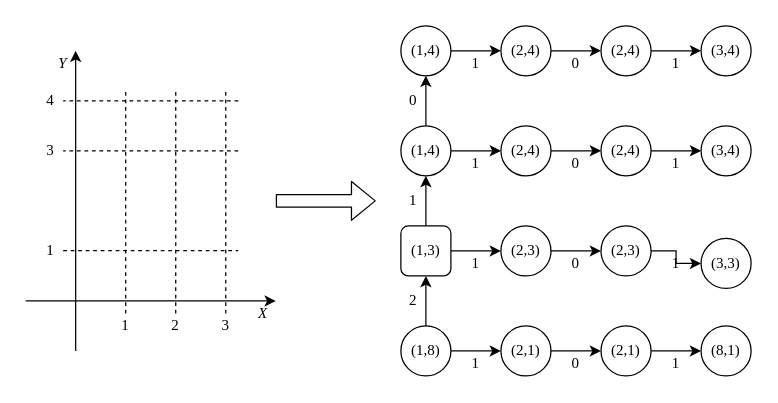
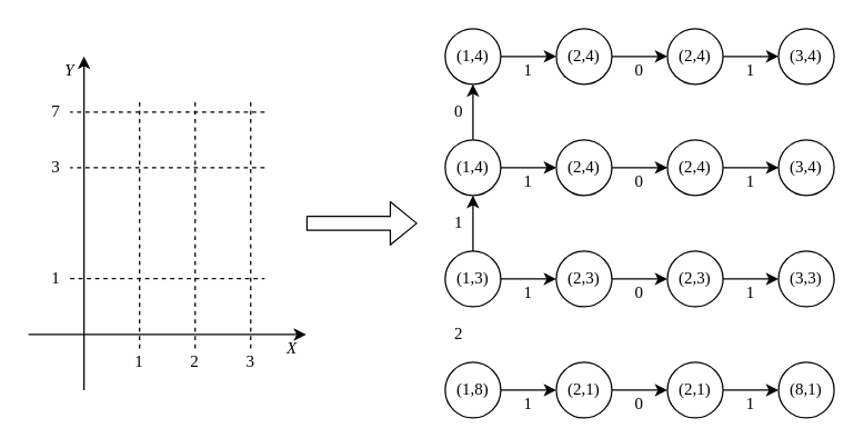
  <mxCell id="0" />
  <mxCell id="1" parent="0" />
  <mxCell id="2" value="" style="endArrow=classic;html=1;" edge="1" parent="1"><mxGeometry width="50" height="50" relative="1" as="geometry"><mxPoint x="60" y="280" as="sourcePoint" /><mxPoint x="60" y="40" as="targetPoint" /></mxGeometry></mxCell>
  <mxCell id="3" value="" style="endArrow=classic;html=1;" edge="1" parent="1"><mxGeometry width="50" height="50" relative="1" as="geometry"><mxPoint x="20" y="240" as="sourcePoint" /><mxPoint x="220" y="240" as="targetPoint" /></mxGeometry></mxCell>
  <mxCell id="4" value="" style="shape=flexArrow;endArrow=classic;html=1;" edge="1" parent="1"><mxGeometry width="50" height="50" relative="1" as="geometry"><mxPoint x="220" y="160" as="sourcePoint" /><mxPoint x="300" y="160" as="targetPoint" /></mxGeometry></mxCell>
- <mxCell id="5" style="edgeStyle=orthogonalEdgeStyle;rounded=0;orthogonalLoop=1;jettySize=auto;html=1;exitX=0.5;exitY=0;exitDx=0;exitDy=0;entryX=0.5;entryY=1;entryDx=0;entryDy=0;" edge="1" parent="1" source="7" target="15"><mxGeometry relative="1" as="geometry" /></mxCell>
  <mxCell id="6" style="edgeStyle=orthogonalEdgeStyle;rounded=0;orthogonalLoop=1;jettySize=auto;html=1;exitX=1;exitY=0.5;exitDx=0;exitDy=0;entryX=0;entryY=0.5;entryDx=0;entryDy=0;" edge="1" parent="1" source="7" target="9"><mxGeometry relative="1" as="geometry" /></mxCell>
  <mxCell id="7" value="&lt;p&gt;(1,8)&lt;/p&gt;" style="ellipse;whiteSpace=wrap;html=1;aspect=fixed;fontFamily=Times New Roman;" vertex="1" parent="1"><mxGeometry x="320" y="260" width="40" height="40" as="geometry" /></mxCell>
  <mxCell id="8" style="edgeStyle=orthogonalEdgeStyle;rounded=0;orthogonalLoop=1;jettySize=auto;html=1;exitX=1;exitY=0.5;exitDx=0;exitDy=0;entryX=0;entryY=0.5;entryDx=0;entryDy=0;" edge="1" parent="1" source="9" target="11"><mxGeometry relative="1" as="geometry" /></mxCell>
  <mxCell id="9" value="&lt;span&gt;(2,1)&lt;/span&gt;" style="ellipse;whiteSpace=wrap;html=1;aspect=fixed;fontFamily=Times New Roman;" vertex="1" parent="1"><mxGeometry x="400" y="260" width="40" height="40" as="geometry" /></mxCell>
  <mxCell id="10" style="edgeStyle=orthogonalEdgeStyle;rounded=0;orthogonalLoop=1;jettySize=auto;html=1;exitX=1;exitY=0.5;exitDx=0;exitDy=0;entryX=0;entryY=0.5;entryDx=0;entryDy=0;" edge="1" parent="1" source="11" target="12"><mxGeometry relative="1" as="geometry" /></mxCell>
  <mxCell id="11" value="&lt;span&gt;(2,1)&lt;/span&gt;" style="ellipse;whiteSpace=wrap;html=1;aspect=fixed;fontFamily=Times New Roman;" vertex="1" parent="1"><mxGeometry x="480" y="260" width="40" height="40" as="geometry" /></mxCell>
  <mxCell id="12" value="&lt;span&gt;(8,1)&lt;/span&gt;" style="ellipse;whiteSpace=wrap;html=1;aspect=fixed;fontFamily=Times New Roman;" vertex="1" parent="1"><mxGeometry x="560" y="260" width="40" height="40" as="geometry" /></mxCell>
  <mxCell id="13" style="edgeStyle=orthogonalEdgeStyle;rounded=0;orthogonalLoop=1;jettySize=auto;html=1;exitX=1;exitY=0.5;exitDx=0;exitDy=0;entryX=0;entryY=0.5;entryDx=0;entryDy=0;" edge="1" parent="1" source="15" target="17"><mxGeometry relative="1" as="geometry" /></mxCell>
  <mxCell id="14" style="edgeStyle=orthogonalEdgeStyle;rounded=0;orthogonalLoop=1;jettySize=auto;html=1;exitX=0.5;exitY=0;exitDx=0;exitDy=0;entryX=0.5;entryY=1;entryDx=0;entryDy=0;" edge="1" parent="1" source="15" target="23"><mxGeometry relative="1" as="geometry" /></mxCell>
- <mxCell id="15" value="&lt;span&gt;(1,3)&lt;/span&gt;" style="whiteSpace=wrap;html=1;aspect=fixed;fontFamily=Times New Roman;rounded=1;" vertex="1" parent="1"><mxGeometry x="320" y="180" width="40" height="40" as="geometry" /></mxCell>
+ <mxCell id="15" value="&lt;span&gt;(1,3)&lt;/span&gt;" style="ellipse;whiteSpace=wrap;html=1;aspect=fixed;fontFamily=Times New Roman;" vertex="1" parent="1"><mxGeometry x="320" y="180" width="40" height="40" as="geometry" /></mxCell>
  <mxCell id="16" style="edgeStyle=orthogonalEdgeStyle;rounded=0;orthogonalLoop=1;jettySize=auto;html=1;exitX=1;exitY=0.5;exitDx=0;exitDy=0;entryX=0;entryY=0.5;entryDx=0;entryDy=0;" edge="1" parent="1" source="17" target="19"><mxGeometry relative="1" as="geometry" /></mxCell>
  <mxCell id="17" value="&lt;span&gt;(2,3)&lt;/span&gt;" style="ellipse;whiteSpace=wrap;html=1;aspect=fixed;fontFamily=Times New Roman;" vertex="1" parent="1"><mxGeometry x="400" y="180" width="40" height="40" as="geometry" /></mxCell>
  <mxCell id="18" style="edgeStyle=orthogonalEdgeStyle;rounded=0;orthogonalLoop=1;jettySize=auto;html=1;exitX=1;exitY=0.5;exitDx=0;exitDy=0;entryX=0;entryY=0.5;entryDx=0;entryDy=0;" edge="1" parent="1" source="19" target="20"><mxGeometry relative="1" as="geometry" /></mxCell>
  <mxCell id="19" value="&lt;span&gt;(2,3)&lt;/span&gt;" style="ellipse;whiteSpace=wrap;html=1;aspect=fixed;fontFamily=Times New Roman;" vertex="1" parent="1"><mxGeometry x="480" y="180" width="40" height="40" as="geometry" /></mxCell>
- <mxCell id="20" value="&lt;span&gt;(3,3)&lt;/span&gt;" style="ellipse;whiteSpace=wrap;html=1;aspect=fixed;fontFamily=Times New Roman;" vertex="1" parent="1"><mxGeometry x="560" y="190" width="40" height="40" as="geometry" /></mxCell>
+ <mxCell id="20" value="&lt;span&gt;(3,3)&lt;/span&gt;" style="ellipse;whiteSpace=wrap;html=1;aspect=fixed;fontFamily=Times New Roman;" vertex="1" parent="1"><mxGeometry x="560" y="180" width="40" height="40" as="geometry" /></mxCell>
  <mxCell id="21" style="edgeStyle=orthogonalEdgeStyle;rounded=0;orthogonalLoop=1;jettySize=auto;html=1;exitX=0.5;exitY=0;exitDx=0;exitDy=0;entryX=0.5;entryY=1;entryDx=0;entryDy=0;" edge="1" parent="1" source="23" target="30"><mxGeometry relative="1" as="geometry" /></mxCell>
  <mxCell id="22" style="edgeStyle=orthogonalEdgeStyle;rounded=0;orthogonalLoop=1;jettySize=auto;html=1;exitX=1;exitY=0.5;exitDx=0;exitDy=0;entryX=0;entryY=0.5;entryDx=0;entryDy=0;" edge="1" parent="1" source="23" target="25"><mxGeometry relative="1" as="geometry" /></mxCell>
  <mxCell id="23" value="&lt;span&gt;(1,4)&lt;/span&gt;" style="ellipse;whiteSpace=wrap;html=1;aspect=fixed;fontFamily=Times New Roman;" vertex="1" parent="1"><mxGeometry x="320" y="100" width="40" height="40" as="geometry" /></mxCell>
  <mxCell id="24" style="edgeStyle=orthogonalEdgeStyle;rounded=0;orthogonalLoop=1;jettySize=auto;html=1;exitX=1;exitY=0.5;exitDx=0;exitDy=0;entryX=0;entryY=0.5;entryDx=0;entryDy=0;" edge="1" parent="1" source="25" target="27"><mxGeometry relative="1" as="geometry" /></mxCell>
  <mxCell id="25" value="&lt;span&gt;(2,4)&lt;/span&gt;" style="ellipse;whiteSpace=wrap;html=1;aspect=fixed;fontFamily=Times New Roman;" vertex="1" parent="1"><mxGeometry x="400" y="100" width="40" height="40" as="geometry" /></mxCell>
  <mxCell id="26" style="edgeStyle=orthogonalEdgeStyle;rounded=0;orthogonalLoop=1;jettySize=auto;html=1;exitX=1;exitY=0.5;exitDx=0;exitDy=0;entryX=0;entryY=0.5;entryDx=0;entryDy=0;" edge="1" parent="1" source="27" target="28"><mxGeometry relative="1" as="geometry" /></mxCell>
  <mxCell id="27" value="&lt;span&gt;(2,4)&lt;/span&gt;" style="ellipse;whiteSpace=wrap;html=1;aspect=fixed;fontFamily=Times New Roman;" vertex="1" parent="1"><mxGeometry x="480" y="100" width="40" height="40" as="geometry" /></mxCell>
  <mxCell id="28" value="&lt;span&gt;(3,4)&lt;br&gt;&lt;/span&gt;" style="ellipse;whiteSpace=wrap;html=1;aspect=fixed;fontFamily=Times New Roman;" vertex="1" parent="1"><mxGeometry x="560" y="100" width="40" height="40" as="geometry" /></mxCell>
  <mxCell id="29" style="edgeStyle=orthogonalEdgeStyle;rounded=0;orthogonalLoop=1;jettySize=auto;html=1;exitX=1;exitY=0.5;exitDx=0;exitDy=0;entryX=0;entryY=0.5;entryDx=0;entryDy=0;" edge="1" parent="1" source="30" target="32"><mxGeometry relative="1" as="geometry" /></mxCell>
  <mxCell id="30" value="&lt;span&gt;(1,4)&lt;/span&gt;" style="ellipse;whiteSpace=wrap;html=1;aspect=fixed;fontFamily=Times New Roman;" vertex="1" parent="1"><mxGeometry x="320" y="20" width="40" height="40" as="geometry" /></mxCell>
  <mxCell id="31" style="edgeStyle=orthogonalEdgeStyle;rounded=0;orthogonalLoop=1;jettySize=auto;html=1;exitX=1;exitY=0.5;exitDx=0;exitDy=0;entryX=0;entryY=0.5;entryDx=0;entryDy=0;" edge="1" parent="1" source="32" target="34"><mxGeometry relative="1" as="geometry" /></mxCell>
  <mxCell id="32" value="&lt;span&gt;(2,4)&lt;/span&gt;" style="ellipse;whiteSpace=wrap;html=1;aspect=fixed;fontFamily=Times New Roman;" vertex="1" parent="1"><mxGeometry x="400" y="20" width="40" height="40" as="geometry" /></mxCell>
  <mxCell id="33" style="edgeStyle=orthogonalEdgeStyle;rounded=0;orthogonalLoop=1;jettySize=auto;html=1;exitX=1;exitY=0.5;exitDx=0;exitDy=0;entryX=0;entryY=0.5;entryDx=0;entryDy=0;" edge="1" parent="1" source="34" target="35"><mxGeometry relative="1" as="geometry" /></mxCell>
  <mxCell id="34" value="&lt;span&gt;(2,4)&lt;/span&gt;" style="ellipse;whiteSpace=wrap;html=1;aspect=fixed;fontFamily=Times New Roman;" vertex="1" parent="1"><mxGeometry x="480" y="20" width="40" height="40" as="geometry" /></mxCell>
  <mxCell id="35" value="&lt;span&gt;(3,4)&lt;/span&gt;" style="ellipse;whiteSpace=wrap;html=1;aspect=fixed;fontFamily=Times New Roman;" vertex="1" parent="1"><mxGeometry x="560" y="20" width="40" height="40" as="geometry" /></mxCell>
  <mxCell id="36" value="" style="endArrow=none;dashed=1;html=1;" edge="1" parent="1"><mxGeometry width="50" height="50" relative="1" as="geometry"><mxPoint x="100" y="250" as="sourcePoint" /><mxPoint x="100" y="70" as="targetPoint" /></mxGeometry></mxCell>
  <mxCell id="37" value="" style="endArrow=none;dashed=1;html=1;" edge="1" parent="1"><mxGeometry width="50" height="50" relative="1" as="geometry"><mxPoint x="140" y="250" as="sourcePoint" /><mxPoint x="140" y="70" as="targetPoint" /></mxGeometry></mxCell>
  <mxCell id="38" value="" style="endArrow=none;dashed=1;html=1;" edge="1" parent="1"><mxGeometry width="50" height="50" relative="1" as="geometry"><mxPoint x="180" y="250" as="sourcePoint" /><mxPoint x="180" y="70" as="targetPoint" /></mxGeometry></mxCell>
  <mxCell id="39" value="" style="endArrow=none;dashed=1;html=1;" edge="1" parent="1"><mxGeometry width="50" height="50" relative="1" as="geometry"><mxPoint x="50" y="199.83" as="sourcePoint" /><mxPoint x="190" y="199.83" as="targetPoint" /></mxGeometry></mxCell>
  <mxCell id="40" value="" style="endArrow=none;dashed=1;html=1;" edge="1" parent="1"><mxGeometry width="50" height="50" relative="1" as="geometry"><mxPoint x="190" y="120" as="sourcePoint" /><mxPoint x="50" y="120" as="targetPoint" /></mxGeometry></mxCell>
  <mxCell id="41" value="" style="endArrow=none;dashed=1;html=1;" edge="1" parent="1"><mxGeometry width="50" height="50" relative="1" as="geometry"><mxPoint x="190" y="80" as="sourcePoint" /><mxPoint x="50" y="80" as="targetPoint" /></mxGeometry></mxCell>
  <mxCell id="42" value="X" style="text;html=1;strokeColor=none;fillColor=none;align=center;verticalAlign=middle;whiteSpace=wrap;rounded=0;fontFamily=Times New Roman;fontStyle=2" vertex="1" parent="1"><mxGeometry x="200" y="240" width="20" height="20" as="geometry" /></mxCell>
  <mxCell id="43" value="Y" style="text;html=1;strokeColor=none;fillColor=none;align=center;verticalAlign=middle;whiteSpace=wrap;rounded=0;fontFamily=Times New Roman;fontStyle=2" vertex="1" parent="1"><mxGeometry x="40" y="40" width="20" height="20" as="geometry" /></mxCell>
  <mxCell id="44" value="1" style="text;html=1;strokeColor=none;fillColor=none;align=center;verticalAlign=middle;whiteSpace=wrap;rounded=0;fontFamily=Times New Roman;fontStyle=0" vertex="1" parent="1"><mxGeometry x="90" y="250" width="20" height="20" as="geometry" /></mxCell>
  <mxCell id="45" value="3" style="text;html=1;strokeColor=none;fillColor=none;align=center;verticalAlign=middle;whiteSpace=wrap;rounded=0;fontFamily=Times New Roman;fontStyle=0" vertex="1" parent="1"><mxGeometry x="170" y="250" width="20" height="20" as="geometry" /></mxCell>
  <mxCell id="46" value="1" style="text;html=1;strokeColor=none;fillColor=none;align=center;verticalAlign=middle;whiteSpace=wrap;rounded=0;fontFamily=Times New Roman;fontStyle=0" vertex="1" parent="1"><mxGeometry x="30" y="190" width="20" height="20" as="geometry" /></mxCell>
  <mxCell id="47" value="3" style="text;html=1;strokeColor=none;fillColor=none;align=center;verticalAlign=middle;whiteSpace=wrap;rounded=0;fontFamily=Times New Roman;fontStyle=0" vertex="1" parent="1"><mxGeometry x="30" y="110" width="20" height="20" as="geometry" /></mxCell>
- <mxCell id="48" value="4" style="text;html=1;strokeColor=none;fillColor=none;align=center;verticalAlign=middle;whiteSpace=wrap;rounded=0;fontFamily=Times New Roman;fontStyle=0" vertex="1" parent="1"><mxGeometry x="30" y="70" width="20" height="20" as="geometry" /></mxCell>
+ <mxCell id="48" value="7" style="text;html=1;strokeColor=none;fillColor=none;align=center;verticalAlign=middle;whiteSpace=wrap;rounded=0;fontFamily=Times New Roman;fontStyle=0" vertex="1" parent="1"><mxGeometry x="30" y="70" width="20" height="20" as="geometry" /></mxCell>
  <mxCell id="49" value="2" style="text;html=1;strokeColor=none;fillColor=none;align=center;verticalAlign=middle;whiteSpace=wrap;rounded=0;fontFamily=Times New Roman;fontStyle=0" vertex="1" parent="1"><mxGeometry x="130" y="250" width="20" height="20" as="geometry" /></mxCell>
  <mxCell id="50" value="2" style="text;html=1;strokeColor=none;fillColor=none;align=center;verticalAlign=middle;whiteSpace=wrap;rounded=0;fontFamily=Times New Roman;" vertex="1" parent="1"><mxGeometry x="320" y="230" width="20" height="20" as="geometry" /></mxCell>
  <mxCell id="51" value="1" style="text;html=1;strokeColor=none;fillColor=none;align=center;verticalAlign=middle;whiteSpace=wrap;rounded=0;fontFamily=Times New Roman;" vertex="1" parent="1"><mxGeometry x="320" y="150" width="20" height="20" as="geometry" /></mxCell>
  <mxCell id="52" value="0" style="text;html=1;strokeColor=none;fillColor=none;align=center;verticalAlign=middle;whiteSpace=wrap;rounded=0;fontFamily=Times New Roman;" vertex="1" parent="1"><mxGeometry x="320" y="70" width="20" height="20" as="geometry" /></mxCell>
  <mxCell id="53" value="1" style="text;html=1;strokeColor=none;fillColor=none;align=center;verticalAlign=middle;whiteSpace=wrap;rounded=0;fontFamily=Times New Roman;" vertex="1" parent="1"><mxGeometry x="370" y="280" width="20" height="20" as="geometry" /></mxCell>
  <mxCell id="54" value="1" style="text;html=1;strokeColor=none;fillColor=none;align=center;verticalAlign=middle;whiteSpace=wrap;rounded=0;fontFamily=Times New Roman;" vertex="1" parent="1"><mxGeometry x="530" y="280" width="20" height="20" as="geometry" /></mxCell>
  <mxCell id="55" value="1" style="text;html=1;strokeColor=none;fillColor=none;align=center;verticalAlign=middle;whiteSpace=wrap;rounded=0;fontFamily=Times New Roman;" vertex="1" parent="1"><mxGeometry x="370" y="200" width="20" height="20" as="geometry" /></mxCell>
  <mxCell id="56" value="1" style="text;html=1;strokeColor=none;fillColor=none;align=center;verticalAlign=middle;whiteSpace=wrap;rounded=0;fontFamily=Times New Roman;" vertex="1" parent="1"><mxGeometry x="530" y="200" width="20" height="20" as="geometry" /></mxCell>
  <mxCell id="57" value="1" style="text;html=1;strokeColor=none;fillColor=none;align=center;verticalAlign=middle;whiteSpace=wrap;rounded=0;fontFamily=Times New Roman;" vertex="1" parent="1"><mxGeometry x="370" y="120" width="20" height="20" as="geometry" /></mxCell>
  <mxCell id="58" value="1" style="text;html=1;strokeColor=none;fillColor=none;align=center;verticalAlign=middle;whiteSpace=wrap;rounded=0;fontFamily=Times New Roman;" vertex="1" parent="1"><mxGeometry x="530" y="120" width="20" height="20" as="geometry" /></mxCell>
  <mxCell id="59" value="1" style="text;html=1;strokeColor=none;fillColor=none;align=center;verticalAlign=middle;whiteSpace=wrap;rounded=0;fontFamily=Times New Roman;" vertex="1" parent="1"><mxGeometry x="370" y="40" width="20" height="20" as="geometry" /></mxCell>
  <mxCell id="60" value="1" style="text;html=1;strokeColor=none;fillColor=none;align=center;verticalAlign=middle;whiteSpace=wrap;rounded=0;fontFamily=Times New Roman;" vertex="1" parent="1"><mxGeometry x="530" y="40" width="20" height="20" as="geometry" /></mxCell>
  <mxCell id="61" value="0" style="text;html=1;strokeColor=none;fillColor=none;align=center;verticalAlign=middle;whiteSpace=wrap;rounded=0;fontFamily=Times New Roman;" vertex="1" parent="1"><mxGeometry x="450" y="40" width="20" height="20" as="geometry" /></mxCell>
  <mxCell id="62" value="0" style="text;html=1;strokeColor=none;fillColor=none;align=center;verticalAlign=middle;whiteSpace=wrap;rounded=0;fontFamily=Times New Roman;" vertex="1" parent="1"><mxGeometry x="450" y="120" width="20" height="20" as="geometry" /></mxCell>
  <mxCell id="63" value="0" style="text;html=1;strokeColor=none;fillColor=none;align=center;verticalAlign=middle;whiteSpace=wrap;rounded=0;fontFamily=Times New Roman;" vertex="1" parent="1"><mxGeometry x="450" y="200" width="20" height="20" as="geometry" /></mxCell>
  <mxCell id="64" value="0" style="text;html=1;strokeColor=none;fillColor=none;align=center;verticalAlign=middle;whiteSpace=wrap;rounded=0;fontFamily=Times New Roman;" vertex="1" parent="1"><mxGeometry x="450" y="280" width="20" height="20" as="geometry" /></mxCell>
